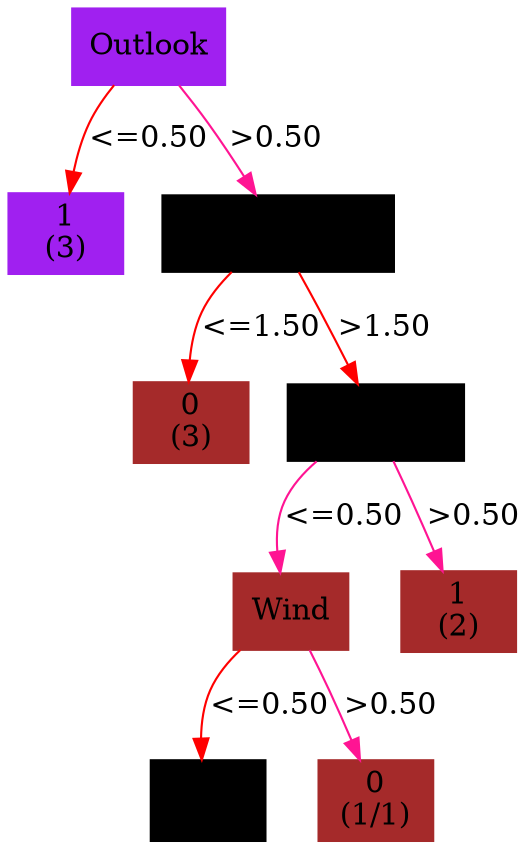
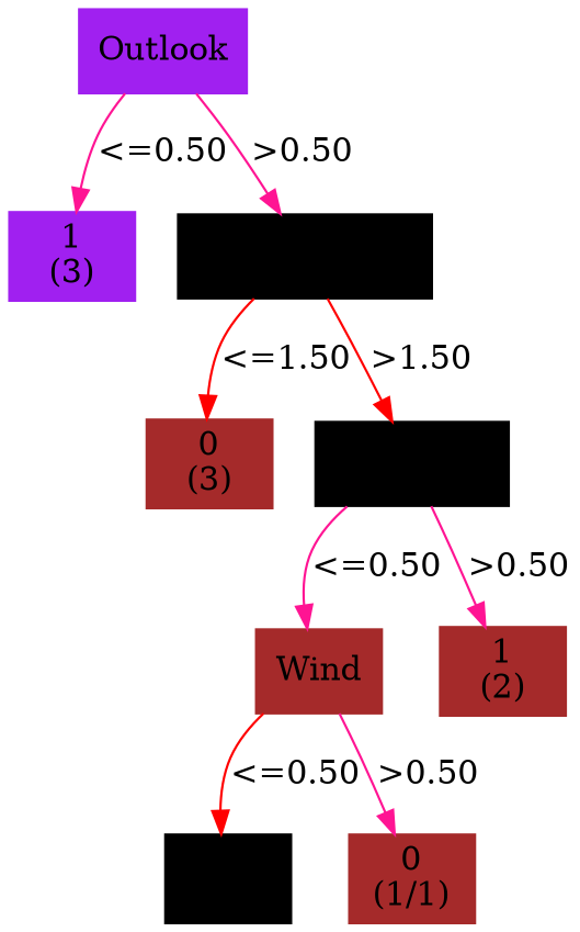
  digraph {
    node [shape=box style=filled weight=2 color=brown]
    edge [color=deeppink]
    n1 [label="Outlook\n" weight=1 color=purple]
    n2 [label="1\n(3)\n" color=purple]
    n3 [label="Temperature\n" color=black]
    n4 [label="0\n(3)\n" weight=3]
    n5 [label="Humidity\n" weight=3 color=black]
    n6 [label="Wind\n" weight=4]
    n7 [label="1\n(2)\n" weight=4]
    n8 [label="0\n(1)\n" weight=5 color=black]
    n9 [label="0\n(1/1)\n" weight=5]
    subgraph sub_1 {
      rank=same
      n1
    }
    subgraph sub_2 {
      rank=same
      n2
      n3
    }
    subgraph sub_3 {
      rank=same
      n4
      n5
    }
    subgraph sub_4 {
      rank=same
      n6
      n7
    }
    subgraph sub_5 {
      rank=same
      n8
      n9
    }
-   n1 -> n2 [label="<=0.50" color=red]
+   n1 -> n2 [label="<=0.50"]
    n1 -> n3 [label=">0.50"]
    n3 -> n4 [label="<=1.50" color=red]
    n3 -> n5 [label=">1.50" color=red]
    n5 -> n6 [label="<=0.50"]
    n5 -> n7 [label=">0.50"]
    n6 -> n8 [label="<=0.50" color=red]
    n6 -> n9 [label=">0.50"]
  }
